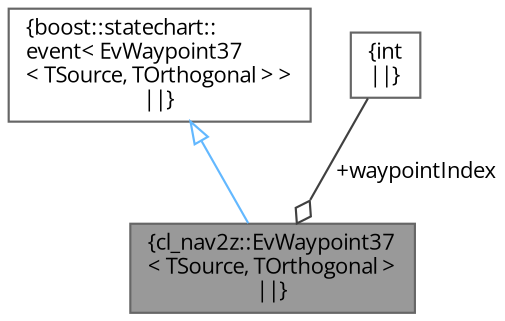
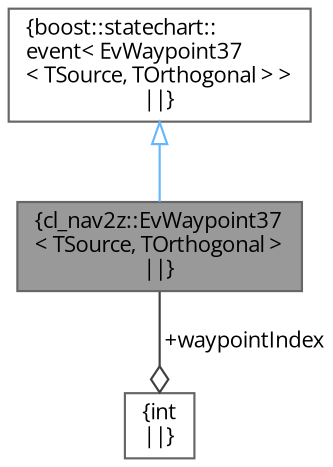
  digraph {
    fontname="Open Sans"
    node [color=gray40 fillcolor=white fontname="Open Sans" fontsize=10 shape=box style=filled]
    edge [fontname="Open Sans" fontsize=10 labelfontname=Helvetica labelfontsize=10 style=solid]
    n1 [fillcolor=grey60 fontcolor=black height=0.2 label="{cl_nav2z::EvWaypoint37\l\< TSource, TOrthogonal \>\n||}" width=0.4]
    n2 [height=0.2 label="{boost::statechart::\levent\< EvWaypoint37\l\< TSource, TOrthogonal \> \>\n||}" width=0.4]
    n3 [height=0.2 label="{int\n||}" width=0.4]
    n2 -> n1 [arrowtail=onormal color=steelblue1 dir=back]
-   n3 -> n1 [arrowhead=odiamond color=grey25 label=" +waypointIndex"]
+   n1 -> n3 [arrowhead=odiamond color=grey25 label=" +waypointIndex"]
  }
